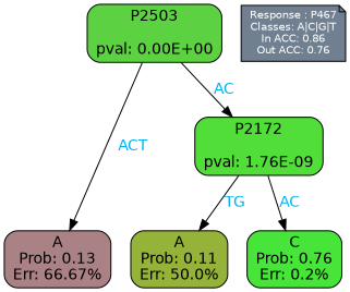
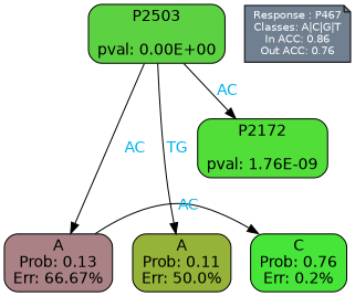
  digraph {
    ranksep=equally
    splines=polylines
    node [color=black fontname=helvetica shape=box style="filled, rounded"]
    edge [fontcolor=deepskyblue2 fontname=helvetica]
    n1 [fillcolor="#aa8285" label="A\nProb: 0.13\nErr: 66.67%"]
    n2 [fillcolor="#47e539" label="C\nProb: 0.76\nErr: 0.2%"]
    n3 [fillcolor="#96b339" label="A\nProb: 0.11\nErr: 50.0%"]
    n4 [align=left fillcolor=slategray fontcolor=white fontsize=10 label="Response : P467\nClasses: A|C|G|T\nIn ACC: 0.86\nOut ACC: 0.76\n" shape=note style=filled]
    n5 [fillcolor="#5cd242" label="P2503\n\npval: 0.00E+00"]
    n6 [fillcolor="#51de39" label="P2172\n\npval: 1.76E-09"]
    subgraph sub_1 {
      rank=same
      n1
      n2
      n3
    }
    subgraph sub_2 {
      rank=same
      n4
      n5
    }
-   n5 -> n1 [label=ACT]
+   n5 -> n1 [label=AC]
    n5 -> n6 [label=AC]
-   n6 -> n2 [label=AC]
-   n6 -> n3 [label=TG]
+   n1 -> n2 [label=AC]
+   n5 -> n3 [label=TG]
  }
